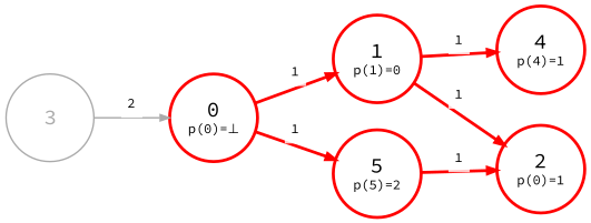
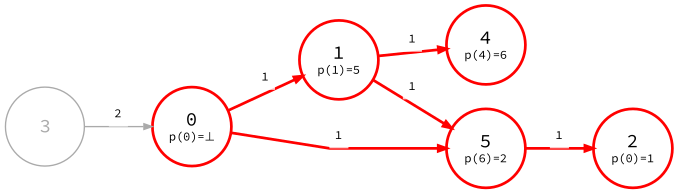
  digraph {
    fontname="Source Code Pro"
    newrank=true
    normalize=true
    rankdir=LR
    splines=line
    node [color=red fixedsize=true fontname="Source Code Pro" shape=circle style=bold]
    edge [arrowsize=0.6 color=red fontname="Source Code Pro" fontsize=9 style=bold]
    n1 [color="#aaaaaa" fontcolor="#aaaaaa" label=<             <table border="0" cellpadding="0" cellspacing="0">                 <tr>                     <td>3</td>                 </tr>             </table>         > width=0.8 style=""]
    n2 [label=<             <table border="0" cellpadding="0" cellspacing="0">                 <tr>                     <td>0</td>                 </tr>                 <tr>                     <td><font point-size="9">p(0)=⊥</font></td>                 </tr>             </table>         > width=0.8]
-   n3 [label=<             <table border="0" cellpadding="0" cellspacing="0">                 <tr>                     <td>1</td>                 </tr>                 <tr>                     <td><font point-size="9">p(1)=0</font></td>                 </tr>             </table>         > width=0.8]
-   n4 [label=<             <table border="0" cellpadding="0" cellspacing="0">                 <tr>                     <td>5</td>                 </tr>                 <tr>                     <td><font point-size="9">p(5)=2</font></td>                 </tr>             </table>         > width=0.8]
+   n3 [label=<             <table border="0" cellpadding="0" cellspacing="0">                 <tr>                     <td>1</td>                 </tr>                 <tr>                     <td><font point-size="9">p(1)=5</font></td>                 </tr>             </table>         > width=0.8]
+   n4 [label=<             <table border="0" cellpadding="0" cellspacing="0">                 <tr>                     <td>5</td>                 </tr>                 <tr>                     <td><font point-size="9">p(6)=2</font></td>                 </tr>             </table>         > width=0.8]
    n5 [label=<             <table border="0" cellpadding="0" cellspacing="0">                 <tr>                     <td>2</td>                 </tr>                 <tr>                     <td><font point-size="9">p(0)=1</font></td>                 </tr>             </table>         > width=0.8]
-   n6 [label=<             <table border="0" cellpadding="0" cellspacing="0">                 <tr>                     <td>4</td>                 </tr>                 <tr>                     <td><font point-size="9">p(4)=1</font></td>                 </tr>             </table>         > width=0.8]
+   n6 [label=<             <table border="0" cellpadding="0" cellspacing="0">                 <tr>                     <td>4</td>                 </tr>                 <tr>                     <td><font point-size="9">p(4)=6</font></td>                 </tr>             </table>         > width=0.8]
    n1 -> n2 [color="#aaaaaa" label=<             <table border="0" cellpadding="4" cellspacing="0">                 <tr>                     <td bgcolor="#ffffffcc">2</td>                 </tr>             </table>         > style=""]
    n2 -> n3 [label=<             <table border="0" cellpadding="4" cellspacing="0" class="a0_1">                 <tr>                     <td bgcolor="#ffffffcc">1</td>                 </tr>             </table>         >]
    n2 -> n4 [label=<             <table border="0" cellpadding="4" cellspacing="0">                 <tr>                     <td bgcolor="#ffffffcc">1</td>                 </tr>             </table>         >]
-   n3 -> n5 [label=<             <table border="0" cellpadding="4" cellspacing="0">                 <tr>                     <td bgcolor="#ffffffcc">1</td>                 </tr>             </table>         >]
+   n3 -> n4 [label=<             <table border="0" cellpadding="4" cellspacing="0">                 <tr>                     <td bgcolor="#ffffffcc">1</td>                 </tr>             </table>         >]
    n3 -> n6 [label=<             <table border="0" cellpadding="4" cellspacing="0">                 <tr>                     <td bgcolor="#ffffffcc">1</td>                 </tr>             </table>         >]
    n4 -> n5 [label=<             <table border="0" cellpadding="4" cellspacing="0">                 <tr>                     <td bgcolor="#ffffffcc">1</td>                 </tr>             </table>         >]
  }
